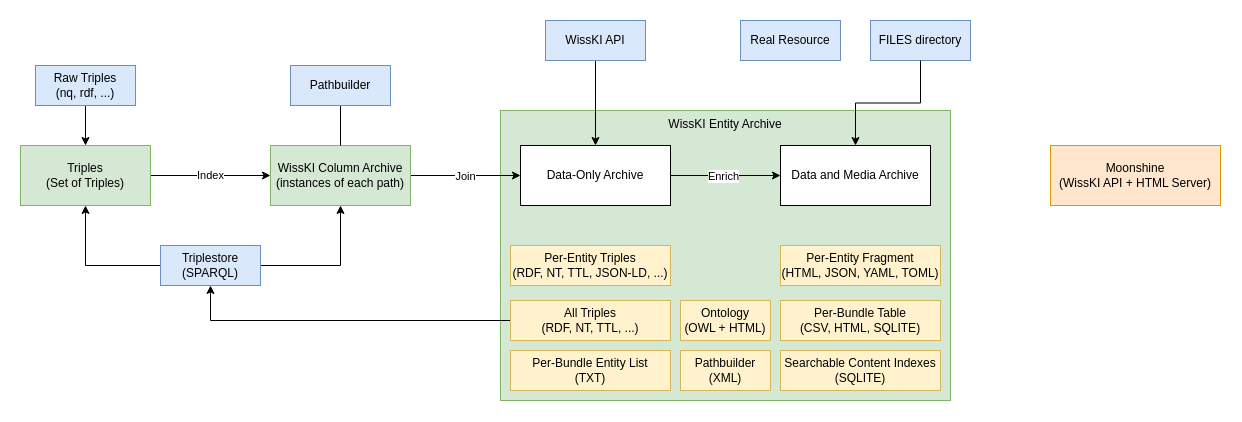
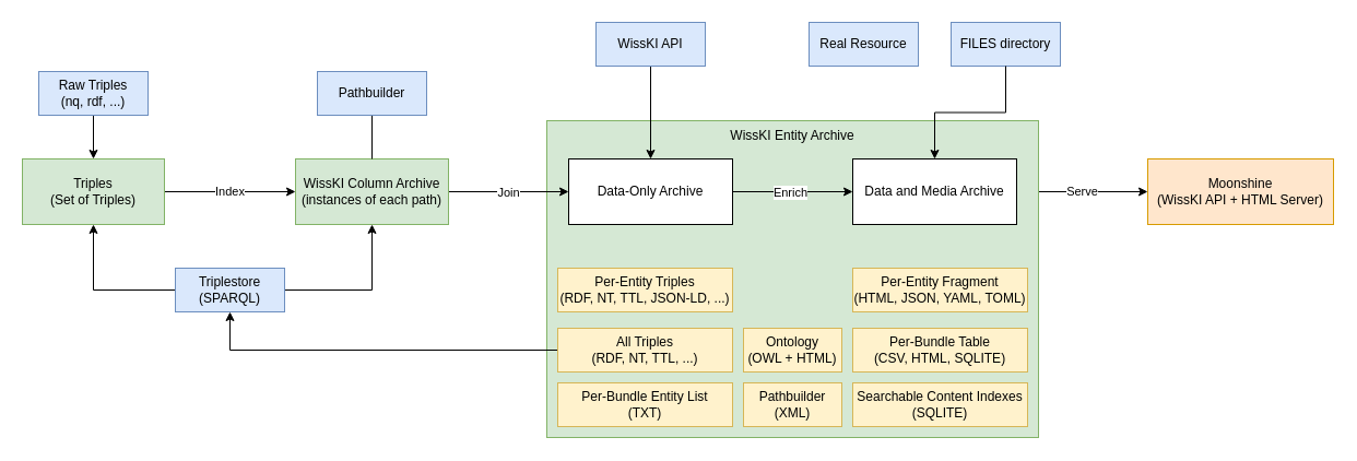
  <mxCell id="0" />
  <mxCell id="1" parent="0" />
+ <mxCell id="2" value="Serve" style="edgeStyle=orthogonalEdgeStyle;rounded=0;orthogonalLoop=1;jettySize=auto;html=1;exitX=1;exitY=0.5;exitDx=0;exitDy=0;" parent="1" source="20" target="24" edge="1"><mxGeometry relative="1" as="geometry" /></mxCell>
  <mxCell id="3" value="WissKI Entity Archive" style="rounded=0;whiteSpace=wrap;html=1;verticalAlign=top;fillColor=#d5e8d4;strokeColor=#82b366;" parent="1" vertex="1"><mxGeometry x="500" y="110" width="450" height="290" as="geometry" /></mxCell>
  <mxCell id="4" value="" style="edgeStyle=orthogonalEdgeStyle;rounded=0;orthogonalLoop=1;jettySize=auto;html=1;" parent="1" source="6" target="9" edge="1"><mxGeometry relative="1" as="geometry" /></mxCell>
  <mxCell id="5" value="Join" style="edgeLabel;html=1;align=center;verticalAlign=middle;resizable=0;points=[];" parent="4" vertex="1" connectable="0"><mxGeometry x="-0.015" relative="1" as="geometry"><mxPoint as="offset" /></mxGeometry></mxCell>
  <mxCell id="6" value="WissKI Column Archive&lt;div&gt;(instances of each path)&lt;/div&gt;" style="rounded=0;whiteSpace=wrap;html=1;fillColor=#d5e8d4;strokeColor=#82b366;" parent="1" vertex="1"><mxGeometry x="270" y="145" width="140" height="60" as="geometry" /></mxCell>
  <mxCell id="7" value="" style="edgeStyle=orthogonalEdgeStyle;rounded=0;orthogonalLoop=1;jettySize=auto;html=1;" parent="1" source="9" target="20" edge="1"><mxGeometry relative="1" as="geometry" /></mxCell>
  <mxCell id="8" value="Enrich" style="edgeLabel;html=1;align=center;verticalAlign=middle;resizable=0;points=[];" parent="7" vertex="1" connectable="0"><mxGeometry x="-0.062" relative="1" as="geometry"><mxPoint as="offset" /></mxGeometry></mxCell>
  <mxCell id="9" value="Data-Only Archive" style="rounded=0;whiteSpace=wrap;html=1;" parent="1" vertex="1"><mxGeometry x="520" y="145" width="150" height="60" as="geometry" /></mxCell>
  <mxCell id="10" value="" style="edgeStyle=orthogonalEdgeStyle;rounded=0;orthogonalLoop=1;jettySize=auto;html=1;" parent="1" source="12" target="6" edge="1"><mxGeometry relative="1" as="geometry" /></mxCell>
  <mxCell id="11" value="Index" style="edgeLabel;html=1;align=center;verticalAlign=middle;resizable=0;points=[];" parent="10" vertex="1" connectable="0"><mxGeometry x="-0.012" y="1" relative="1" as="geometry"><mxPoint as="offset" /></mxGeometry></mxCell>
  <mxCell id="12" value="Triples&lt;div&gt;(Set of Triples)&lt;/div&gt;" style="rounded=0;whiteSpace=wrap;html=1;fillColor=#d5e8d4;strokeColor=#82b366;" parent="1" vertex="1"><mxGeometry x="20" y="145" width="130" height="60" as="geometry" /></mxCell>
  <mxCell id="13" value="" style="edgeStyle=orthogonalEdgeStyle;rounded=0;orthogonalLoop=1;jettySize=auto;html=1;" parent="1" source="14" target="12" edge="1"><mxGeometry relative="1" as="geometry" /></mxCell>
  <mxCell id="14" value="Raw Triples&lt;div&gt;(nq, rdf, ...)&lt;/div&gt;" style="rounded=0;whiteSpace=wrap;html=1;fillColor=#dae8fc;strokeColor=#6c8ebf;" parent="1" vertex="1"><mxGeometry x="35" y="65" width="100" height="40" as="geometry" /></mxCell>
  <mxCell id="15" value="" style="edgeStyle=orthogonalEdgeStyle;rounded=0;orthogonalLoop=1;jettySize=auto;html=1;" parent="1" source="17" target="6" edge="1"><mxGeometry relative="1" as="geometry" /></mxCell>
  <mxCell id="16" value="" style="edgeStyle=orthogonalEdgeStyle;rounded=0;orthogonalLoop=1;jettySize=auto;html=1;" parent="1" source="17" target="12" edge="1"><mxGeometry relative="1" as="geometry"><mxPoint x="100" y="215" as="targetPoint" /><Array as="points"><mxPoint x="85" y="265" /></Array></mxGeometry></mxCell>
  <mxCell id="17" value="Triplestore&lt;div&gt;(SPARQL)&lt;/div&gt;" style="rounded=0;whiteSpace=wrap;html=1;fillColor=#dae8fc;strokeColor=#6c8ebf;" parent="1" vertex="1"><mxGeometry x="160" y="245" width="100" height="40" as="geometry" /></mxCell>
  <mxCell id="18" value="" style="edgeStyle=orthogonalEdgeStyle;rounded=0;orthogonalLoop=1;jettySize=auto;html=1;" parent="1" source="19" target="9" edge="1"><mxGeometry relative="1" as="geometry" /></mxCell>
  <mxCell id="19" value="WissKI API" style="rounded=0;whiteSpace=wrap;html=1;fillColor=#dae8fc;strokeColor=#6c8ebf;" parent="1" vertex="1"><mxGeometry x="545" y="20" width="100" height="40" as="geometry" /></mxCell>
  <mxCell id="20" value="Data and Media Archive" style="rounded=0;whiteSpace=wrap;html=1;" parent="1" vertex="1"><mxGeometry x="780" y="145" width="150" height="60" as="geometry" /></mxCell>
  <mxCell id="21" value="FILES directory" style="rounded=0;whiteSpace=wrap;html=1;fillColor=#dae8fc;strokeColor=#6c8ebf;" parent="1" vertex="1"><mxGeometry x="870" y="20" width="100" height="40" as="geometry" /></mxCell>
  <mxCell id="22" value="" style="edgeStyle=orthogonalEdgeStyle;rounded=0;orthogonalLoop=1;jettySize=auto;html=1;entryX=0.5;entryY=0;entryDx=0;entryDy=0;" parent="1" source="21" target="20" edge="1"><mxGeometry relative="1" as="geometry"><mxPoint x="800" y="35" as="sourcePoint" /><mxPoint x="520" y="145" as="targetPoint" /></mxGeometry></mxCell>
  <mxCell id="23" value="Real Resource" style="rounded=0;whiteSpace=wrap;html=1;fillColor=#dae8fc;strokeColor=#6c8ebf;" parent="1" vertex="1"><mxGeometry x="740" y="20" width="100" height="40" as="geometry" /></mxCell>
  <mxCell id="24" value="Moonshine&lt;div&gt;(WissKI API + HTML Server)&lt;/div&gt;" style="rounded=0;whiteSpace=wrap;html=1;fillColor=#ffe6cc;strokeColor=#d79b00;" parent="1" vertex="1"><mxGeometry x="1050" y="145" width="170" height="60" as="geometry" /></mxCell>
  <mxCell id="25" value="Searchable Content Indexes&lt;div&gt;(SQLITE)&lt;/div&gt;" style="rounded=0;whiteSpace=wrap;html=1;fillColor=#fff2cc;strokeColor=#d6b656;" parent="1" vertex="1"><mxGeometry x="780" y="350" width="160" height="40" as="geometry" /></mxCell>
  <mxCell id="26" value="" style="edgeStyle=orthogonalEdgeStyle;rounded=0;orthogonalLoop=1;jettySize=auto;html=1;exitX=0;exitY=0.5;exitDx=0;exitDy=0;entryX=0.5;entryY=1;entryDx=0;entryDy=0;" parent="1" source="30" target="17" edge="1"><mxGeometry relative="1" as="geometry"><mxPoint x="510" y="480.032" as="sourcePoint" /></mxGeometry></mxCell>
  <mxCell id="27" value="Per-Entity Triples&lt;div&gt;(RDF, NT, TTL, JSON-LD, ...)&lt;/div&gt;" style="rounded=0;whiteSpace=wrap;html=1;fillColor=#fff2cc;strokeColor=#d6b656;" vertex="1" parent="1"><mxGeometry x="510" y="245" width="160" height="40" as="geometry" /></mxCell>
  <mxCell id="28" value="Per-Entity Fragment&lt;div&gt;(HTML, JSON, YAML, TOML)&lt;/div&gt;" style="rounded=0;whiteSpace=wrap;html=1;fillColor=#fff2cc;strokeColor=#d6b656;" vertex="1" parent="1"><mxGeometry x="780" y="245" width="160" height="40" as="geometry" /></mxCell>
  <mxCell id="29" value="Per-Bundle Table&lt;div&gt;(CSV, HTML, SQLITE)&lt;/div&gt;" style="rounded=0;whiteSpace=wrap;html=1;fillColor=#fff2cc;strokeColor=#d6b656;" vertex="1" parent="1"><mxGeometry x="780" y="300" width="160" height="40" as="geometry" /></mxCell>
  <mxCell id="30" value="All Triples&lt;div&gt;(&lt;span style=&quot;background-color: transparent; color: light-dark(rgb(0, 0, 0), rgb(255, 255, 255));&quot;&gt;RDF, NT, TTL, ...)&lt;/span&gt;&lt;/div&gt;" style="rounded=0;whiteSpace=wrap;html=1;fillColor=#fff2cc;strokeColor=#d6b656;" vertex="1" parent="1"><mxGeometry x="510" y="300" width="160" height="40" as="geometry" /></mxCell>
  <mxCell id="31" value="&lt;div&gt;Per-Bundle Entity List&lt;/div&gt;&lt;div&gt;(TXT)&lt;/div&gt;" style="rounded=0;whiteSpace=wrap;html=1;fillColor=#fff2cc;strokeColor=#d6b656;" vertex="1" parent="1"><mxGeometry x="510" y="350" width="160" height="40" as="geometry" /></mxCell>
  <mxCell id="32" value="" style="edgeStyle=orthogonalEdgeStyle;rounded=0;orthogonalLoop=1;jettySize=auto;html=1;endArrow=none;" edge="1" parent="1" source="33" target="6"><mxGeometry relative="1" as="geometry" /></mxCell>
  <mxCell id="33" value="&lt;div&gt;Pathbuilder&lt;/div&gt;" style="rounded=0;whiteSpace=wrap;html=1;fillColor=#dae8fc;strokeColor=#6c8ebf;" vertex="1" parent="1"><mxGeometry x="290" y="65" width="100" height="40" as="geometry" /></mxCell>
  <mxCell id="34" value="Pathbuilder&#10;(XML)" style="rounded=0;whiteSpace=wrap;html=0;fillColor=#fff2cc;strokeColor=#d6b656;" vertex="1" parent="1"><mxGeometry x="680" y="350" width="90" height="40" as="geometry" /></mxCell>
  <mxCell id="35" value="Ontology&#10;(OWL + HTML)" style="rounded=0;whiteSpace=wrap;html=0;fillColor=#fff2cc;strokeColor=#d6b656;" vertex="1" parent="1"><mxGeometry x="680" y="300" width="90" height="40" as="geometry" /></mxCell>
